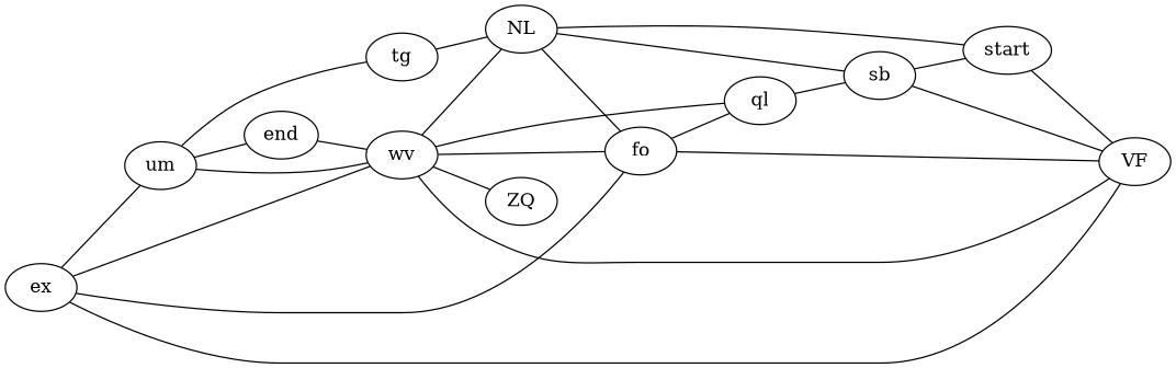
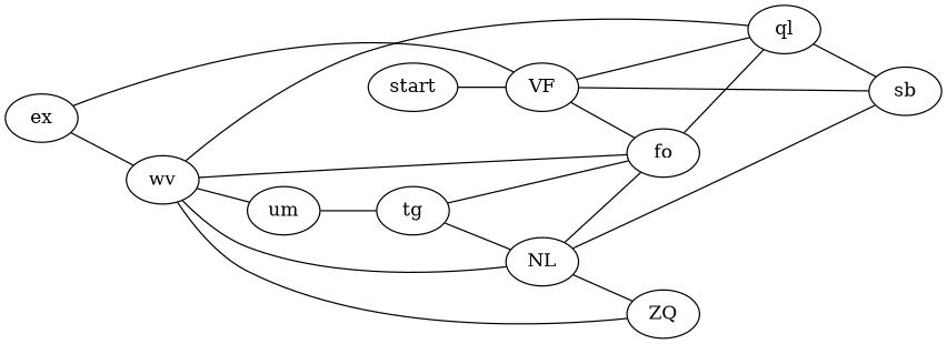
  strict graph {
    rankdir=LR
    ex
    um
    wv
    VF
    fo
    NL
    start
    sb
-   end
    tg
    ZQ
    ql
-   ex -- um
    ex -- wv
    ex -- VF
-   ex -- fo
-   um -- end
+   tg -- fo
    um -- tg
    wv -- um
    wv -- NL
    wv -- ZQ
    VF -- fo
    VF -- sb
-   VF -- wv
+   VF -- ql
    fo -- wv
    fo -- ql
    NL -- fo
-   NL -- start
+   NL -- ZQ
    NL -- sb
    start -- VF
-   sb -- start
-   end -- wv
    tg -- NL
    ql -- wv
    ql -- sb
  }
